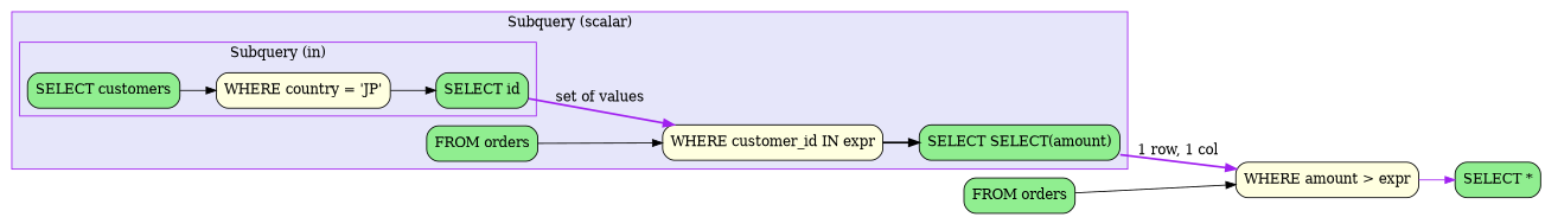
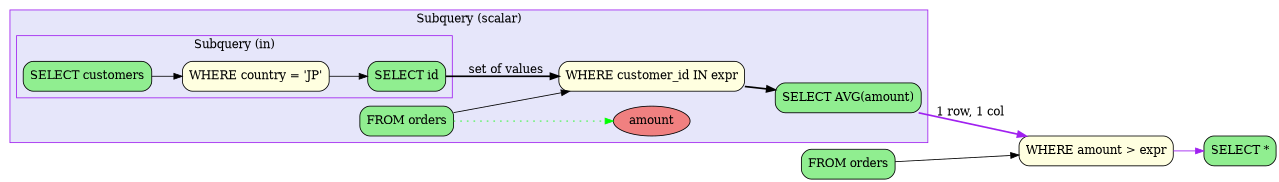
  digraph {
    fontname="DejaVu Serif"
    rankdir=LR
    node [fillcolor=lightgreen fontname="DejaVu Serif" shape=box style="filled,rounded"]
    edge [color=black fontname="DejaVu Serif"]
    n1 [label="SELECT customers"]
    n2 [fillcolor=lightyellow label="WHERE country = 'JP'"]
    n3 [label="SELECT id"]
    n4 [label="FROM orders"]
+   n5 [fillcolor=lightcoral label=amount shape=ellipse]
    n6 [fillcolor=lightyellow label="WHERE customer_id IN expr"]
-   n7 [label="SELECT SELECT(amount)"]
+   n7 [label="SELECT AVG(amount)"]
    n8 [fillcolor=lightyellow label="WHERE amount > expr"]
    n9 [label="FROM orders"]
    n10 [label="SELECT *"]
    subgraph cluster_1 {
      color=purple
      fillcolor=lavender
      label="Subquery (scalar)"
      style=filled
      n4
+     n5
      n6
      n7
      subgraph cluster_2 {
        color=purple
        fillcolor=lavender
        label="Subquery (in)"
        style=filled
        n1
        n2
        n3
      }
    }
    n1 -> n2
    n2 -> n3
-   n3 -> n6 [color=purple label="set of values" style=bold]
+   n3 -> n6 [label="set of values" style=bold]
+   n4 -> n5 [color=green style=dotted]
    n4 -> n6
    n6 -> n7 [style=bold]
    n7 -> n8 [color=purple label="1 row, 1 col" style=bold]
    n8 -> n10 [color=purple]
    n9 -> n8
  }
